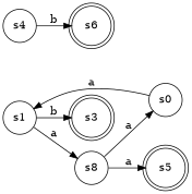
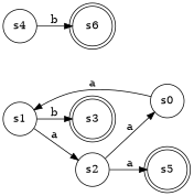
  digraph {
    rankdir=LR
    node [shape=circle]
    s3 [shape=doublecircle]
    s5 [shape=doublecircle]
    s6 [shape=doublecircle]
    s0
    s1
-   s2 [label=s8]
+   s2
    s4
    s0 -> s1 [label=a]
    s1 -> s3 [label=b]
    s1 -> s2 [label=a]
    s2 -> s5 [label=a]
    s2 -> s0 [label=a]
    s4 -> s6 [label=b]
  }
